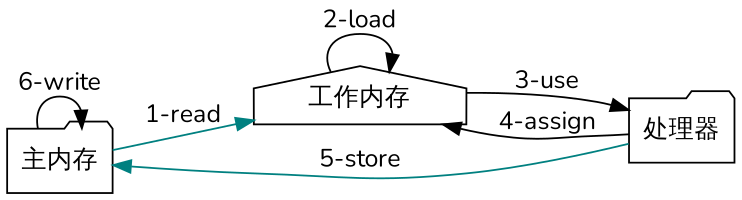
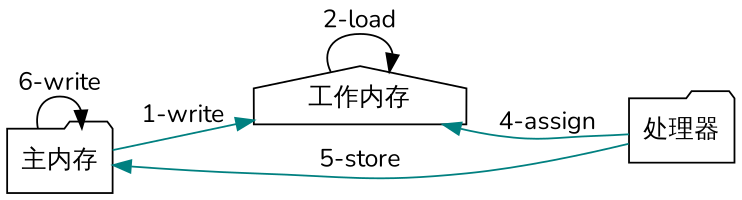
  digraph {
    fontname=Nunito
    rank=min
    rankdir=LR
    tilte="Java内存模型"
    node [fontname=Nunito shape=folder]
    edge [color=black fontname=Nunito]
    n1 [label="主内存"]
    n2 [label="工作内存" shape=house]
    n3 [label="处理器"]
    n1 -> n1 [label="6-write"]
-   n1 -> n2 [color=teal label="1-read"]
+   n1 -> n2 [color=teal label="1-write"]
    n2 -> n2 [label="2-load"]
-   n2 -> n3 [label="3-use"]
    n3 -> n1 [color=teal label="5-store"]
-   n3 -> n2 [label="4-assign"]
+   n3 -> n2 [color=teal label="4-assign"]
  }
